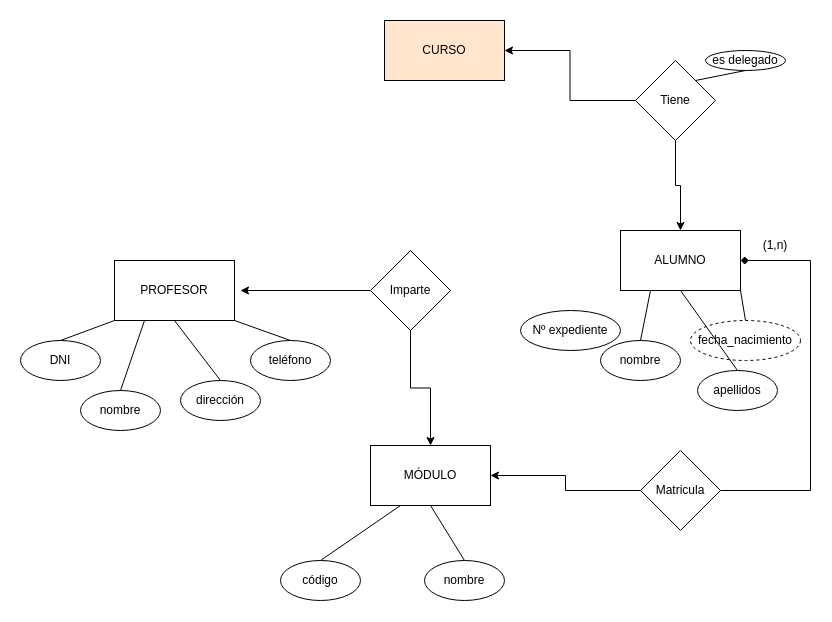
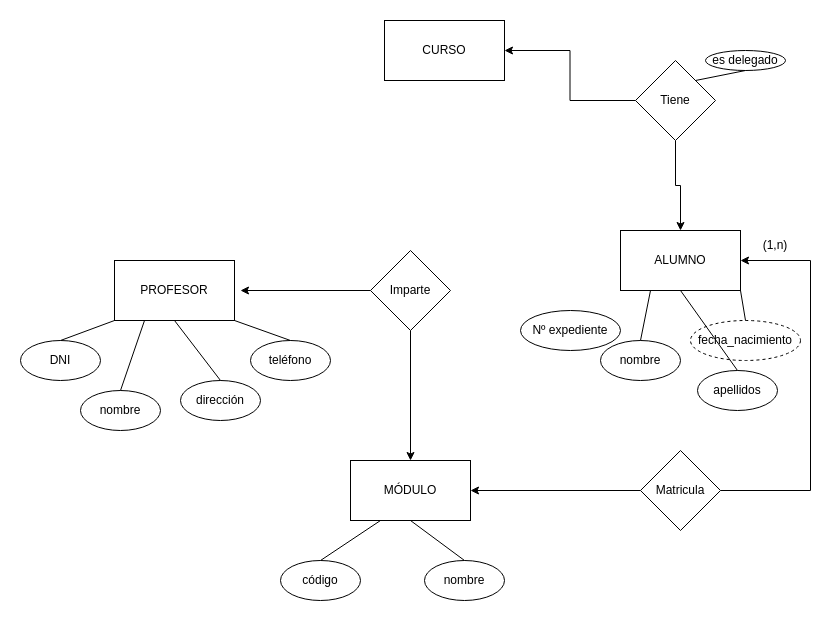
  <mxCell id="0" />
  <mxCell id="1" parent="0" />
  <mxCell id="2" value="PROFESOR" style="rounded=0;whiteSpace=wrap;html=1;" vertex="1" parent="1"><mxGeometry x="114" y="260" width="120" height="60" as="geometry" /></mxCell>
- <mxCell id="3" value="MÓDULO" style="rounded=0;whiteSpace=wrap;html=1;" vertex="1" parent="1"><mxGeometry x="370" y="445" width="120" height="60" as="geometry" /></mxCell>
- <mxCell id="4" value="CURSO" style="rounded=0;whiteSpace=wrap;html=1;fillColor=#ffe6cc;" vertex="1" parent="1"><mxGeometry x="384" y="20" width="120" height="60" as="geometry" /></mxCell>
+ <mxCell id="3" value="MÓDULO" style="rounded=0;whiteSpace=wrap;html=1;" vertex="1" parent="1"><mxGeometry x="350" y="460" width="120" height="60" as="geometry" /></mxCell>
+ <mxCell id="4" value="CURSO" style="rounded=0;whiteSpace=wrap;html=1;" vertex="1" parent="1"><mxGeometry x="384" y="20" width="120" height="60" as="geometry" /></mxCell>
  <mxCell id="5" value="ALUMNO" style="rounded=0;whiteSpace=wrap;html=1;" vertex="1" parent="1"><mxGeometry x="620" y="230" width="120" height="60" as="geometry" /></mxCell>
- <mxCell id="6" style="edgeStyle=orthogonalEdgeStyle;rounded=0;orthogonalLoop=1;jettySize=auto;html=1;entryX=1;entryY=0.5;entryDx=0;entryDy=0;endArrow=diamond;" edge="1" parent="1" source="8" target="5"><mxGeometry relative="1" as="geometry"><Array as="points"><mxPoint x="810" y="490" /><mxPoint x="810" y="260" /></Array></mxGeometry></mxCell>
+ <mxCell id="6" style="edgeStyle=orthogonalEdgeStyle;rounded=0;orthogonalLoop=1;jettySize=auto;html=1;entryX=1;entryY=0.5;entryDx=0;entryDy=0;" edge="1" parent="1" source="8" target="5"><mxGeometry relative="1" as="geometry"><Array as="points"><mxPoint x="810" y="490" /><mxPoint x="810" y="260" /></Array></mxGeometry></mxCell>
  <mxCell id="7" style="edgeStyle=orthogonalEdgeStyle;rounded=0;orthogonalLoop=1;jettySize=auto;html=1;entryX=1;entryY=0.5;entryDx=0;entryDy=0;" edge="1" parent="1" source="8" target="3"><mxGeometry relative="1" as="geometry" /></mxCell>
  <mxCell id="8" value="Matricula" style="rhombus;whiteSpace=wrap;html=1;" vertex="1" parent="1"><mxGeometry x="640" y="450" width="80" height="80" as="geometry" /></mxCell>
  <mxCell id="9" value="" style="edgeStyle=orthogonalEdgeStyle;rounded=0;orthogonalLoop=1;jettySize=auto;html=1;" edge="1" parent="1" source="11" target="5"><mxGeometry relative="1" as="geometry" /></mxCell>
  <mxCell id="10" style="edgeStyle=orthogonalEdgeStyle;rounded=0;orthogonalLoop=1;jettySize=auto;html=1;entryX=1;entryY=0.5;entryDx=0;entryDy=0;" edge="1" parent="1" source="11" target="4"><mxGeometry relative="1" as="geometry" /></mxCell>
  <mxCell id="11" value="Tiene" style="rhombus;whiteSpace=wrap;html=1;" vertex="1" parent="1"><mxGeometry x="635" y="60" width="80" height="80" as="geometry" /></mxCell>
  <mxCell id="12" value="" style="edgeStyle=orthogonalEdgeStyle;rounded=0;orthogonalLoop=1;jettySize=auto;html=1;" edge="1" parent="1" source="14" target="3"><mxGeometry relative="1" as="geometry" /></mxCell>
  <mxCell id="13" style="edgeStyle=orthogonalEdgeStyle;rounded=0;orthogonalLoop=1;jettySize=auto;html=1;" edge="1" parent="1" source="14"><mxGeometry relative="1" as="geometry"><mxPoint x="240" y="290" as="targetPoint" /></mxGeometry></mxCell>
  <mxCell id="14" value="Imparte" style="rhombus;whiteSpace=wrap;html=1;" vertex="1" parent="1"><mxGeometry x="370" y="250" width="80" height="80" as="geometry" /></mxCell>
  <mxCell id="15" value="DNI" style="ellipse;whiteSpace=wrap;html=1;" vertex="1" parent="1"><mxGeometry x="20" y="340" width="80" height="40" as="geometry" /></mxCell>
  <mxCell id="16" value="nombre" style="ellipse;whiteSpace=wrap;html=1;" vertex="1" parent="1"><mxGeometry x="80" y="390" width="80" height="40" as="geometry" /></mxCell>
  <mxCell id="17" value="dirección" style="ellipse;whiteSpace=wrap;html=1;" vertex="1" parent="1"><mxGeometry x="180" y="380" width="80" height="40" as="geometry" /></mxCell>
  <mxCell id="18" value="teléfono" style="ellipse;whiteSpace=wrap;html=1;" vertex="1" parent="1"><mxGeometry x="250" y="340" width="80" height="40" as="geometry" /></mxCell>
  <mxCell id="19" value="Nº expediente" style="ellipse;whiteSpace=wrap;html=1;" vertex="1" parent="1"><mxGeometry x="520" y="310" width="100" height="40" as="geometry" /></mxCell>
  <mxCell id="20" value="nombre" style="ellipse;whiteSpace=wrap;html=1;" vertex="1" parent="1"><mxGeometry x="600" y="340" width="80" height="40" as="geometry" /></mxCell>
  <mxCell id="21" value="apellidos" style="ellipse;whiteSpace=wrap;html=1;" vertex="1" parent="1"><mxGeometry x="697" y="370" width="80" height="40" as="geometry" /></mxCell>
  <mxCell id="22" value="fecha_nacimiento" style="ellipse;whiteSpace=wrap;html=1;dashed=1;" vertex="1" parent="1"><mxGeometry x="690" y="320" width="110" height="40" as="geometry" /></mxCell>
  <mxCell id="23" value="nombre" style="ellipse;whiteSpace=wrap;html=1;" vertex="1" parent="1"><mxGeometry x="424" y="560" width="80" height="40" as="geometry" /></mxCell>
  <mxCell id="24" value="código" style="ellipse;whiteSpace=wrap;html=1;" vertex="1" parent="1"><mxGeometry x="280" y="560" width="80" height="40" as="geometry" /></mxCell>
  <mxCell id="25" value="" style="endArrow=none;html=1;rounded=0;entryX=0;entryY=1;entryDx=0;entryDy=0;exitX=0.5;exitY=0;exitDx=0;exitDy=0;" edge="1" parent="1" source="15" target="2"><mxGeometry width="50" height="50" relative="1" as="geometry"><mxPoint x="100" y="380" as="sourcePoint" /><mxPoint x="150" y="330" as="targetPoint" /></mxGeometry></mxCell>
  <mxCell id="26" value="" style="endArrow=none;html=1;rounded=0;entryX=0.25;entryY=1;entryDx=0;entryDy=0;exitX=0.5;exitY=0;exitDx=0;exitDy=0;" edge="1" parent="1" source="16" target="2"><mxGeometry width="50" height="50" relative="1" as="geometry"><mxPoint x="114" y="380" as="sourcePoint" /><mxPoint x="164" y="330" as="targetPoint" /></mxGeometry></mxCell>
  <mxCell id="27" value="" style="endArrow=none;html=1;rounded=0;entryX=0.5;entryY=1;entryDx=0;entryDy=0;exitX=0.5;exitY=0;exitDx=0;exitDy=0;" edge="1" parent="1" source="17" target="2"><mxGeometry width="50" height="50" relative="1" as="geometry"><mxPoint x="150" y="380" as="sourcePoint" /><mxPoint x="200" y="330" as="targetPoint" /></mxGeometry></mxCell>
  <mxCell id="28" value="" style="endArrow=none;html=1;rounded=0;entryX=1;entryY=1;entryDx=0;entryDy=0;exitX=0.5;exitY=0;exitDx=0;exitDy=0;" edge="1" parent="1" source="18" target="2"><mxGeometry width="50" height="50" relative="1" as="geometry"><mxPoint x="255" y="340" as="sourcePoint" /><mxPoint x="305" y="290" as="targetPoint" /></mxGeometry></mxCell>
  <mxCell id="29" value="" style="endArrow=none;html=1;rounded=0;entryX=1;entryY=1;entryDx=0;entryDy=0;exitX=0.5;exitY=0;exitDx=0;exitDy=0;" edge="1" parent="1" source="22" target="5"><mxGeometry width="50" height="50" relative="1" as="geometry"><mxPoint x="740" y="320" as="sourcePoint" /><mxPoint x="790" y="270" as="targetPoint" /></mxGeometry></mxCell>
  <mxCell id="30" value="" style="endArrow=none;html=1;rounded=0;entryX=0.5;entryY=1;entryDx=0;entryDy=0;exitX=0.5;exitY=0;exitDx=0;exitDy=0;" edge="1" parent="1" source="21" target="5"><mxGeometry width="50" height="50" relative="1" as="geometry"><mxPoint x="640" y="370" as="sourcePoint" /><mxPoint x="690" y="320" as="targetPoint" /></mxGeometry></mxCell>
  <mxCell id="31" value="" style="endArrow=none;html=1;rounded=0;entryX=0.25;entryY=1;entryDx=0;entryDy=0;exitX=0.5;exitY=0;exitDx=0;exitDy=0;" edge="1" parent="1" source="20" target="5"><mxGeometry width="50" height="50" relative="1" as="geometry"><mxPoint x="630" y="365" as="sourcePoint" /><mxPoint x="680" y="315" as="targetPoint" /></mxGeometry></mxCell>
  <mxCell id="32" value="" style="endArrow=none;html=1;rounded=0;entryX=0.25;entryY=1;entryDx=0;entryDy=0;exitX=0.5;exitY=0;exitDx=0;exitDy=0;" edge="1" parent="1" source="24" target="3"><mxGeometry width="50" height="50" relative="1" as="geometry"><mxPoint x="350" y="595" as="sourcePoint" /><mxPoint x="400" y="545" as="targetPoint" /></mxGeometry></mxCell>
  <mxCell id="33" value="" style="endArrow=none;html=1;rounded=0;entryX=0.5;entryY=1;entryDx=0;entryDy=0;exitX=0.5;exitY=0;exitDx=0;exitDy=0;" edge="1" parent="1" source="23" target="3"><mxGeometry width="50" height="50" relative="1" as="geometry"><mxPoint x="370" y="590" as="sourcePoint" /><mxPoint x="420" y="540" as="targetPoint" /></mxGeometry></mxCell>
  <mxCell id="34" value="es delegado" style="ellipse;whiteSpace=wrap;html=1;" vertex="1" parent="1"><mxGeometry x="705" y="50" width="80" height="20" as="geometry" /></mxCell>
  <mxCell id="35" value="" style="endArrow=none;html=1;rounded=0;entryX=0.5;entryY=1;entryDx=0;entryDy=0;exitX=1;exitY=0;exitDx=0;exitDy=0;" edge="1" parent="1" source="11" target="34"><mxGeometry width="50" height="50" relative="1" as="geometry"><mxPoint x="705" y="150" as="sourcePoint" /><mxPoint x="755" y="100" as="targetPoint" /></mxGeometry></mxCell>
  <mxCell id="36" value="(1,n)" style="text;html=1;strokeColor=none;fillColor=none;align=center;verticalAlign=middle;whiteSpace=wrap;rounded=0;" vertex="1" parent="1"><mxGeometry x="745" y="230" width="60" height="30" as="geometry" /></mxCell>
